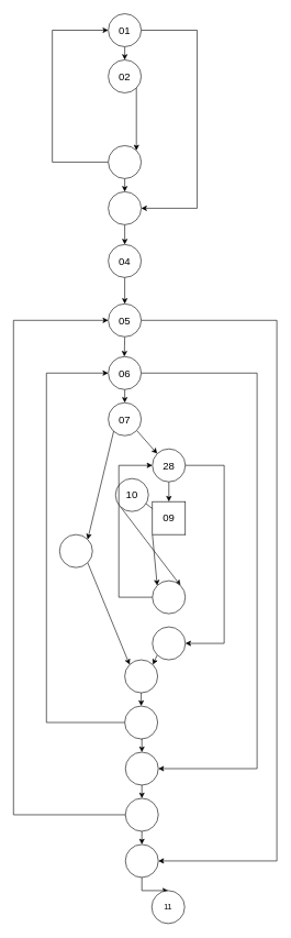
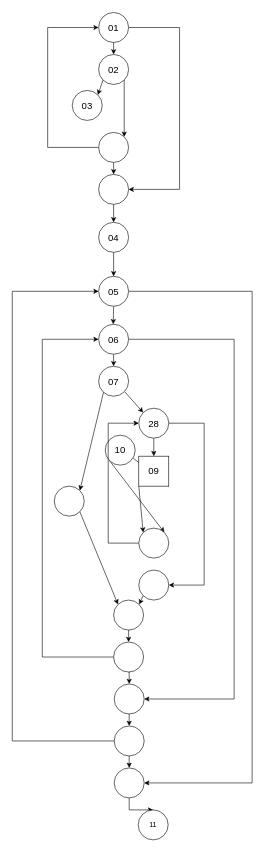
  <mxCell id="0" />
  <mxCell id="1" parent="0" />
  <mxCell id="2" style="rounded=0;orthogonalLoop=1;jettySize=auto;html=1;exitX=0.5;exitY=1;exitDx=0;exitDy=0;entryX=0.5;entryY=0;entryDx=0;entryDy=0;" edge="1" parent="1" source="4" target="8"><mxGeometry relative="1" as="geometry"><mxPoint x="180" y="80" as="targetPoint" /></mxGeometry></mxCell>
  <mxCell id="3" style="edgeStyle=orthogonalEdgeStyle;rounded=0;orthogonalLoop=1;jettySize=auto;html=1;exitX=1;exitY=0.5;exitDx=0;exitDy=0;" edge="1" parent="1" source="4"><mxGeometry relative="1" as="geometry"><mxPoint x="214" y="315" as="targetPoint" /><Array as="points"><mxPoint x="299" y="45" /><mxPoint x="299" y="315" /></Array></mxGeometry></mxCell>
  <mxCell id="4" value="&lt;font style=&quot;font-size: 16px&quot;&gt;01&lt;/font&gt;" style="ellipse;whiteSpace=wrap;html=1;aspect=fixed;" vertex="1" parent="1"><mxGeometry x="164" width="50" height="50" as="geometry" y="20" /></mxCell>
  <mxCell id="5" style="edgeStyle=orthogonalEdgeStyle;rounded=0;orthogonalLoop=1;jettySize=auto;html=1;exitX=0;exitY=0.5;exitDx=0;exitDy=0;entryX=0;entryY=0.5;entryDx=0;entryDy=0;" edge="1" parent="1" source="12" target="4"><mxGeometry relative="1" as="geometry"><Array as="points"><mxPoint x="79" y="245" /><mxPoint x="79" y="45" /></Array></mxGeometry></mxCell>
+ <mxCell id="6" style="rounded=0;orthogonalLoop=1;jettySize=auto;html=1;exitX=0;exitY=1;exitDx=0;exitDy=0;entryX=1;entryY=0;entryDx=0;entryDy=0;" edge="1" parent="1" source="8" target="13"><mxGeometry relative="1" as="geometry"><mxPoint x="172.322" y="142.678" as="sourcePoint" /><mxPoint x="155.678" y="177.322" as="targetPoint" /></mxGeometry></mxCell>
  <mxCell id="7" style="edgeStyle=none;rounded=0;orthogonalLoop=1;jettySize=auto;html=1;exitX=1;exitY=1;exitDx=0;exitDy=0;entryX=1;entryY=0;entryDx=0;entryDy=0;" edge="1" parent="1" source="8" target="12"><mxGeometry relative="1" as="geometry" /></mxCell>
  <mxCell id="8" value="&lt;span style=&quot;font-size: 16px&quot;&gt;02&lt;/span&gt;" style="ellipse;whiteSpace=wrap;html=1;aspect=fixed;" vertex="1" parent="1"><mxGeometry x="164" y="90" width="50" height="50" as="geometry" /></mxCell>
  <mxCell id="9" style="edgeStyle=none;rounded=0;orthogonalLoop=1;jettySize=auto;html=1;exitX=0.5;exitY=1;exitDx=0;exitDy=0;entryX=0.5;entryY=0;entryDx=0;entryDy=0;" edge="1" parent="1" source="10" target="15"><mxGeometry relative="1" as="geometry"><mxPoint x="189.345" y="390" as="targetPoint" /></mxGeometry></mxCell>
  <mxCell id="10" value="" style="ellipse;whiteSpace=wrap;html=1;aspect=fixed;" vertex="1" parent="1"><mxGeometry x="164" y="290" width="50" height="50" as="geometry" /></mxCell>
  <mxCell id="11" style="edgeStyle=none;rounded=0;orthogonalLoop=1;jettySize=auto;html=1;exitX=0.5;exitY=1;exitDx=0;exitDy=0;entryX=0.5;entryY=0;entryDx=0;entryDy=0;" edge="1" parent="1" source="12" target="10"><mxGeometry relative="1" as="geometry" /></mxCell>
  <mxCell id="12" value="" style="ellipse;whiteSpace=wrap;html=1;aspect=fixed;" vertex="1" parent="1"><mxGeometry x="164" y="220" width="50" height="50" as="geometry" /></mxCell>
+ <mxCell id="13" value="&lt;font style=&quot;font-size: 16px&quot;&gt;03&lt;/font&gt;" style="ellipse;whiteSpace=wrap;html=1;aspect=fixed;" vertex="1" parent="1"><mxGeometry x="120" y="150" width="50" height="50" as="geometry" /></mxCell>
  <mxCell id="14" style="edgeStyle=orthogonalEdgeStyle;rounded=0;orthogonalLoop=1;jettySize=auto;html=1;exitX=0.5;exitY=1;exitDx=0;exitDy=0;entryX=0.5;entryY=0;entryDx=0;entryDy=0;" edge="1" parent="1" source="15" target="18"><mxGeometry relative="1" as="geometry" /></mxCell>
  <mxCell id="15" value="&lt;font style=&quot;font-size: 16px&quot;&gt;04&lt;/font&gt;" style="ellipse;whiteSpace=wrap;html=1;aspect=fixed;" vertex="1" parent="1"><mxGeometry x="164" y="370" width="50" height="50" as="geometry" /></mxCell>
  <mxCell id="16" style="edgeStyle=orthogonalEdgeStyle;curved=1;rounded=0;orthogonalLoop=1;jettySize=auto;html=1;exitX=0.5;exitY=1;exitDx=0;exitDy=0;" edge="1" parent="1" source="18"><mxGeometry relative="1" as="geometry"><mxPoint x="188.353" y="540" as="targetPoint" /></mxGeometry></mxCell>
  <mxCell id="17" style="edgeStyle=orthogonalEdgeStyle;rounded=0;orthogonalLoop=1;jettySize=auto;html=1;exitX=1;exitY=0.5;exitDx=0;exitDy=0;entryX=1;entryY=0.5;entryDx=0;entryDy=0;" edge="1" parent="1" source="18" target="50"><mxGeometry relative="1" as="geometry"><Array as="points"><mxPoint x="420" y="485" /><mxPoint x="420" y="1305" /></Array></mxGeometry></mxCell>
  <mxCell id="18" value="&lt;font style=&quot;font-size: 16px&quot;&gt;05&lt;/font&gt;" style="ellipse;whiteSpace=wrap;html=1;aspect=fixed;" vertex="1" parent="1"><mxGeometry x="164" y="460" width="50" height="50" as="geometry" /></mxCell>
  <mxCell id="19" style="edgeStyle=none;rounded=0;orthogonalLoop=1;jettySize=auto;html=1;exitX=0.5;exitY=1;exitDx=0;exitDy=0;entryX=0.5;entryY=0;entryDx=0;entryDy=0;" edge="1" parent="1" source="21" target="24"><mxGeometry relative="1" as="geometry" /></mxCell>
  <mxCell id="20" style="edgeStyle=orthogonalEdgeStyle;rounded=0;orthogonalLoop=1;jettySize=auto;html=1;exitX=1;exitY=0.5;exitDx=0;exitDy=0;entryX=1;entryY=0.5;entryDx=0;entryDy=0;" edge="1" parent="1" source="21" target="45"><mxGeometry relative="1" as="geometry"><Array as="points"><mxPoint x="390" y="565" /><mxPoint x="390" y="1165" /></Array></mxGeometry></mxCell>
  <mxCell id="21" value="&lt;span style=&quot;font-size: 16px&quot;&gt;06&lt;/span&gt;" style="ellipse;whiteSpace=wrap;html=1;aspect=fixed;" vertex="1" parent="1"><mxGeometry x="164" y="540" width="50" height="50" as="geometry" /></mxCell>
  <mxCell id="22" style="rounded=0;orthogonalLoop=1;jettySize=auto;html=1;exitX=0;exitY=1;exitDx=0;exitDy=0;entryX=1;entryY=0;entryDx=0;entryDy=0;" edge="1" parent="1" target="29"><mxGeometry relative="1" as="geometry"><mxPoint x="172.322" y="652.678" as="sourcePoint" /><mxPoint x="155.678" y="687.322" as="targetPoint" /></mxGeometry></mxCell>
  <mxCell id="23" style="edgeStyle=none;rounded=0;orthogonalLoop=1;jettySize=auto;html=1;exitX=1;exitY=1;exitDx=0;exitDy=0;entryX=0;entryY=0;entryDx=0;entryDy=0;" edge="1" parent="1" target="27"><mxGeometry relative="1" as="geometry"><mxPoint x="207.678" y="652.678" as="sourcePoint" /><mxPoint x="217.322" y="687.322" as="targetPoint" /></mxGeometry></mxCell>
  <mxCell id="24" value="&lt;span style=&quot;font-size: 16px&quot;&gt;07&lt;/span&gt;" style="ellipse;whiteSpace=wrap;html=1;aspect=fixed;" vertex="1" parent="1"><mxGeometry x="164" y="610" width="50" height="50" as="geometry" /></mxCell>
  <mxCell id="25" style="edgeStyle=none;rounded=0;orthogonalLoop=1;jettySize=auto;html=1;exitX=0.5;exitY=1;exitDx=0;exitDy=0;entryX=0.5;entryY=0;entryDx=0;entryDy=0;" edge="1" parent="1" source="27" target="32"><mxGeometry relative="1" as="geometry" /></mxCell>
  <mxCell id="26" style="edgeStyle=orthogonalEdgeStyle;rounded=0;orthogonalLoop=1;jettySize=auto;html=1;exitX=1;exitY=0.5;exitDx=0;exitDy=0;entryX=1;entryY=0.5;entryDx=0;entryDy=0;" edge="1" parent="1" source="27" target="38"><mxGeometry relative="1" as="geometry"><Array as="points"><mxPoint x="340" y="705" /><mxPoint x="340" y="975" /></Array></mxGeometry></mxCell>
  <mxCell id="27" value="&lt;font style=&quot;font-size: 16px&quot;&gt;28&lt;br&gt;&lt;/font&gt;" style="ellipse;whiteSpace=wrap;html=1;aspect=fixed;" vertex="1" parent="1"><mxGeometry x="231" y="680" width="50" height="50" as="geometry" /></mxCell>
  <mxCell id="28" style="edgeStyle=none;rounded=0;orthogonalLoop=1;jettySize=auto;html=1;exitX=1;exitY=1;exitDx=0;exitDy=0;entryX=0;entryY=0;entryDx=0;entryDy=0;" edge="1" parent="1" source="29" target="40"><mxGeometry relative="1" as="geometry" /></mxCell>
  <mxCell id="29" value="" style="ellipse;whiteSpace=wrap;html=1;aspect=fixed;" vertex="1" parent="1"><mxGeometry x="90" y="810" width="50" height="50" as="geometry" /></mxCell>
  <mxCell id="30" style="edgeStyle=none;rounded=0;orthogonalLoop=1;jettySize=auto;html=1;exitX=1;exitY=1;exitDx=0;exitDy=0;entryX=0;entryY=0;entryDx=0;entryDy=0;" edge="1" parent="1" source="32" target="34"><mxGeometry relative="1" as="geometry" /></mxCell>
  <mxCell id="31" style="edgeStyle=none;rounded=0;orthogonalLoop=1;jettySize=auto;html=1;exitX=0;exitY=1;exitDx=0;exitDy=0;entryX=0;entryY=0;entryDx=0;entryDy=0;" edge="1" parent="1" source="32" target="36"><mxGeometry relative="1" as="geometry" /></mxCell>
  <mxCell id="32" value="&lt;font style=&quot;font-size: 16px&quot;&gt;09&lt;/font&gt;" style="whiteSpace=wrap;html=1;aspect=fixed;rounded=0;" vertex="1" parent="1"><mxGeometry x="231" y="760" width="50" height="50" as="geometry" /></mxCell>
  <mxCell id="33" style="edgeStyle=none;rounded=0;orthogonalLoop=1;jettySize=auto;html=1;exitX=0;exitY=1;exitDx=0;exitDy=0;entryX=1;entryY=0;entryDx=0;entryDy=0;" edge="1" parent="1" source="34" target="36"><mxGeometry relative="1" as="geometry" /></mxCell>
  <mxCell id="34" value="&lt;font style=&quot;font-size: 16px&quot;&gt;10&lt;br&gt;&lt;/font&gt;" style="ellipse;whiteSpace=wrap;html=1;aspect=fixed;" vertex="1" parent="1"><mxGeometry x="175" y="725" width="50" height="50" as="geometry" /></mxCell>
  <mxCell id="35" style="edgeStyle=orthogonalEdgeStyle;rounded=0;orthogonalLoop=1;jettySize=auto;html=1;exitX=0;exitY=0.5;exitDx=0;exitDy=0;entryX=0;entryY=0.5;entryDx=0;entryDy=0;" edge="1" parent="1" source="36" target="27"><mxGeometry relative="1" as="geometry"><Array as="points"><mxPoint x="180" y="905" /><mxPoint x="180" y="705" /></Array></mxGeometry></mxCell>
  <mxCell id="36" value="" style="ellipse;whiteSpace=wrap;html=1;aspect=fixed;" vertex="1" parent="1"><mxGeometry x="231" y="880" width="50" height="50" as="geometry" /></mxCell>
  <mxCell id="37" style="rounded=0;orthogonalLoop=1;jettySize=auto;html=1;exitX=0;exitY=1;exitDx=0;exitDy=0;entryX=1;entryY=0;entryDx=0;entryDy=0;" edge="1" parent="1" source="38" target="40"><mxGeometry relative="1" as="geometry" /></mxCell>
  <mxCell id="38" value="" style="ellipse;whiteSpace=wrap;html=1;aspect=fixed;" vertex="1" parent="1"><mxGeometry x="231" y="950" width="50" height="50" as="geometry" /></mxCell>
  <mxCell id="39" style="edgeStyle=none;rounded=0;orthogonalLoop=1;jettySize=auto;html=1;exitX=0.5;exitY=1;exitDx=0;exitDy=0;entryX=0.5;entryY=0;entryDx=0;entryDy=0;" edge="1" parent="1" source="40" target="43"><mxGeometry relative="1" as="geometry" /></mxCell>
  <mxCell id="40" value="" style="ellipse;whiteSpace=wrap;html=1;aspect=fixed;" vertex="1" parent="1"><mxGeometry x="189" y="1000" width="50" height="50" as="geometry" /></mxCell>
  <mxCell id="41" style="edgeStyle=orthogonalEdgeStyle;rounded=0;orthogonalLoop=1;jettySize=auto;html=1;exitX=0;exitY=0.5;exitDx=0;exitDy=0;entryX=0;entryY=0.5;entryDx=0;entryDy=0;" edge="1" parent="1" source="43" target="21"><mxGeometry relative="1" as="geometry"><Array as="points"><mxPoint x="70" y="1095" /><mxPoint x="70" y="565" /></Array></mxGeometry></mxCell>
  <mxCell id="42" style="edgeStyle=orthogonalEdgeStyle;rounded=0;orthogonalLoop=1;jettySize=auto;html=1;exitX=0.5;exitY=1;exitDx=0;exitDy=0;entryX=0.5;entryY=0;entryDx=0;entryDy=0;" edge="1" parent="1" source="43" target="45"><mxGeometry relative="1" as="geometry" /></mxCell>
  <mxCell id="43" value="" style="ellipse;whiteSpace=wrap;html=1;aspect=fixed;" vertex="1" parent="1"><mxGeometry x="189" y="1070" width="50" height="50" as="geometry" /></mxCell>
  <mxCell id="44" style="edgeStyle=orthogonalEdgeStyle;rounded=0;orthogonalLoop=1;jettySize=auto;html=1;exitX=0.5;exitY=1;exitDx=0;exitDy=0;entryX=0.5;entryY=0;entryDx=0;entryDy=0;" edge="1" parent="1" source="45" target="48"><mxGeometry relative="1" as="geometry" /></mxCell>
  <mxCell id="45" value="" style="ellipse;whiteSpace=wrap;html=1;aspect=fixed;" vertex="1" parent="1"><mxGeometry x="190" y="1140" width="50" height="50" as="geometry" /></mxCell>
  <mxCell id="46" style="edgeStyle=orthogonalEdgeStyle;rounded=0;orthogonalLoop=1;jettySize=auto;html=1;exitX=0;exitY=0.5;exitDx=0;exitDy=0;entryX=0;entryY=0.5;entryDx=0;entryDy=0;" edge="1" parent="1" source="48" target="18"><mxGeometry relative="1" as="geometry"><Array as="points"><mxPoint x="20" y="1235" /><mxPoint x="20" y="485" /></Array></mxGeometry></mxCell>
  <mxCell id="47" style="edgeStyle=orthogonalEdgeStyle;rounded=0;orthogonalLoop=1;jettySize=auto;html=1;exitX=0.5;exitY=1;exitDx=0;exitDy=0;entryX=0.5;entryY=0;entryDx=0;entryDy=0;" edge="1" parent="1" source="48" target="50"><mxGeometry relative="1" as="geometry" /></mxCell>
  <mxCell id="48" value="" style="ellipse;whiteSpace=wrap;html=1;aspect=fixed;" vertex="1" parent="1"><mxGeometry x="190" y="1210" width="50" height="50" as="geometry" /></mxCell>
  <mxCell id="49" style="edgeStyle=orthogonalEdgeStyle;rounded=0;orthogonalLoop=1;jettySize=auto;html=1;exitX=0.5;exitY=1;exitDx=0;exitDy=0;entryX=0.5;entryY=0;entryDx=0;entryDy=0;" edge="1" parent="1" source="50" target="51"><mxGeometry relative="1" as="geometry" /></mxCell>
  <mxCell id="50" value="" style="ellipse;whiteSpace=wrap;html=1;aspect=fixed;" vertex="1" parent="1"><mxGeometry x="190" y="1280" width="50" height="50" as="geometry" /></mxCell>
  <mxCell id="51" value="11" style="ellipse;whiteSpace=wrap;html=1;aspect=fixed;" vertex="1" parent="1"><mxGeometry x="230" y="1350" width="50" height="50" as="geometry" /></mxCell>
